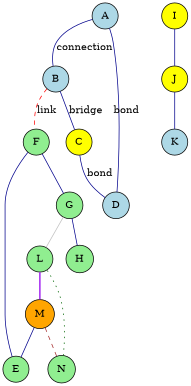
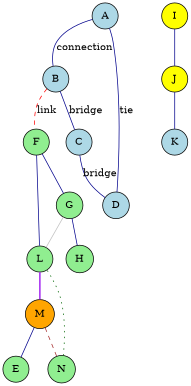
  graph {
    node [fillcolor=lightgreen shape=circle style=filled]
    edge [color=darkblue]
    A [fillcolor=lightblue]
    B [fillcolor=lightblue]
-   C [fillcolor=yellow]
+   C [fillcolor=lightblue]
    F
    I [fillcolor=yellow]
    J [fillcolor=yellow]
    D [fillcolor=lightblue]
    G
    E
    H
    L
    M [fillcolor=orange]
    K [fillcolor=lightblue]
    N
    A -- B [label=connection]
    B -- C [label=bridge]
    B -- F [color=red label=link style=dashed]
-   C -- D [label=bond]
+   C -- D [label=bridge]
    F -- G
    I -- J
    J -- K
-   D -- A [label=bond]
+   D -- A [label=tie]
    G -- H
    G -- L [color=gray]
-   E -- F
+   L -- F
    L -- M [color=purple style=bold]
    M -- E
    M -- N [color=brown style=dashed]
    N -- L [color=darkgreen style=dotted]
  }
